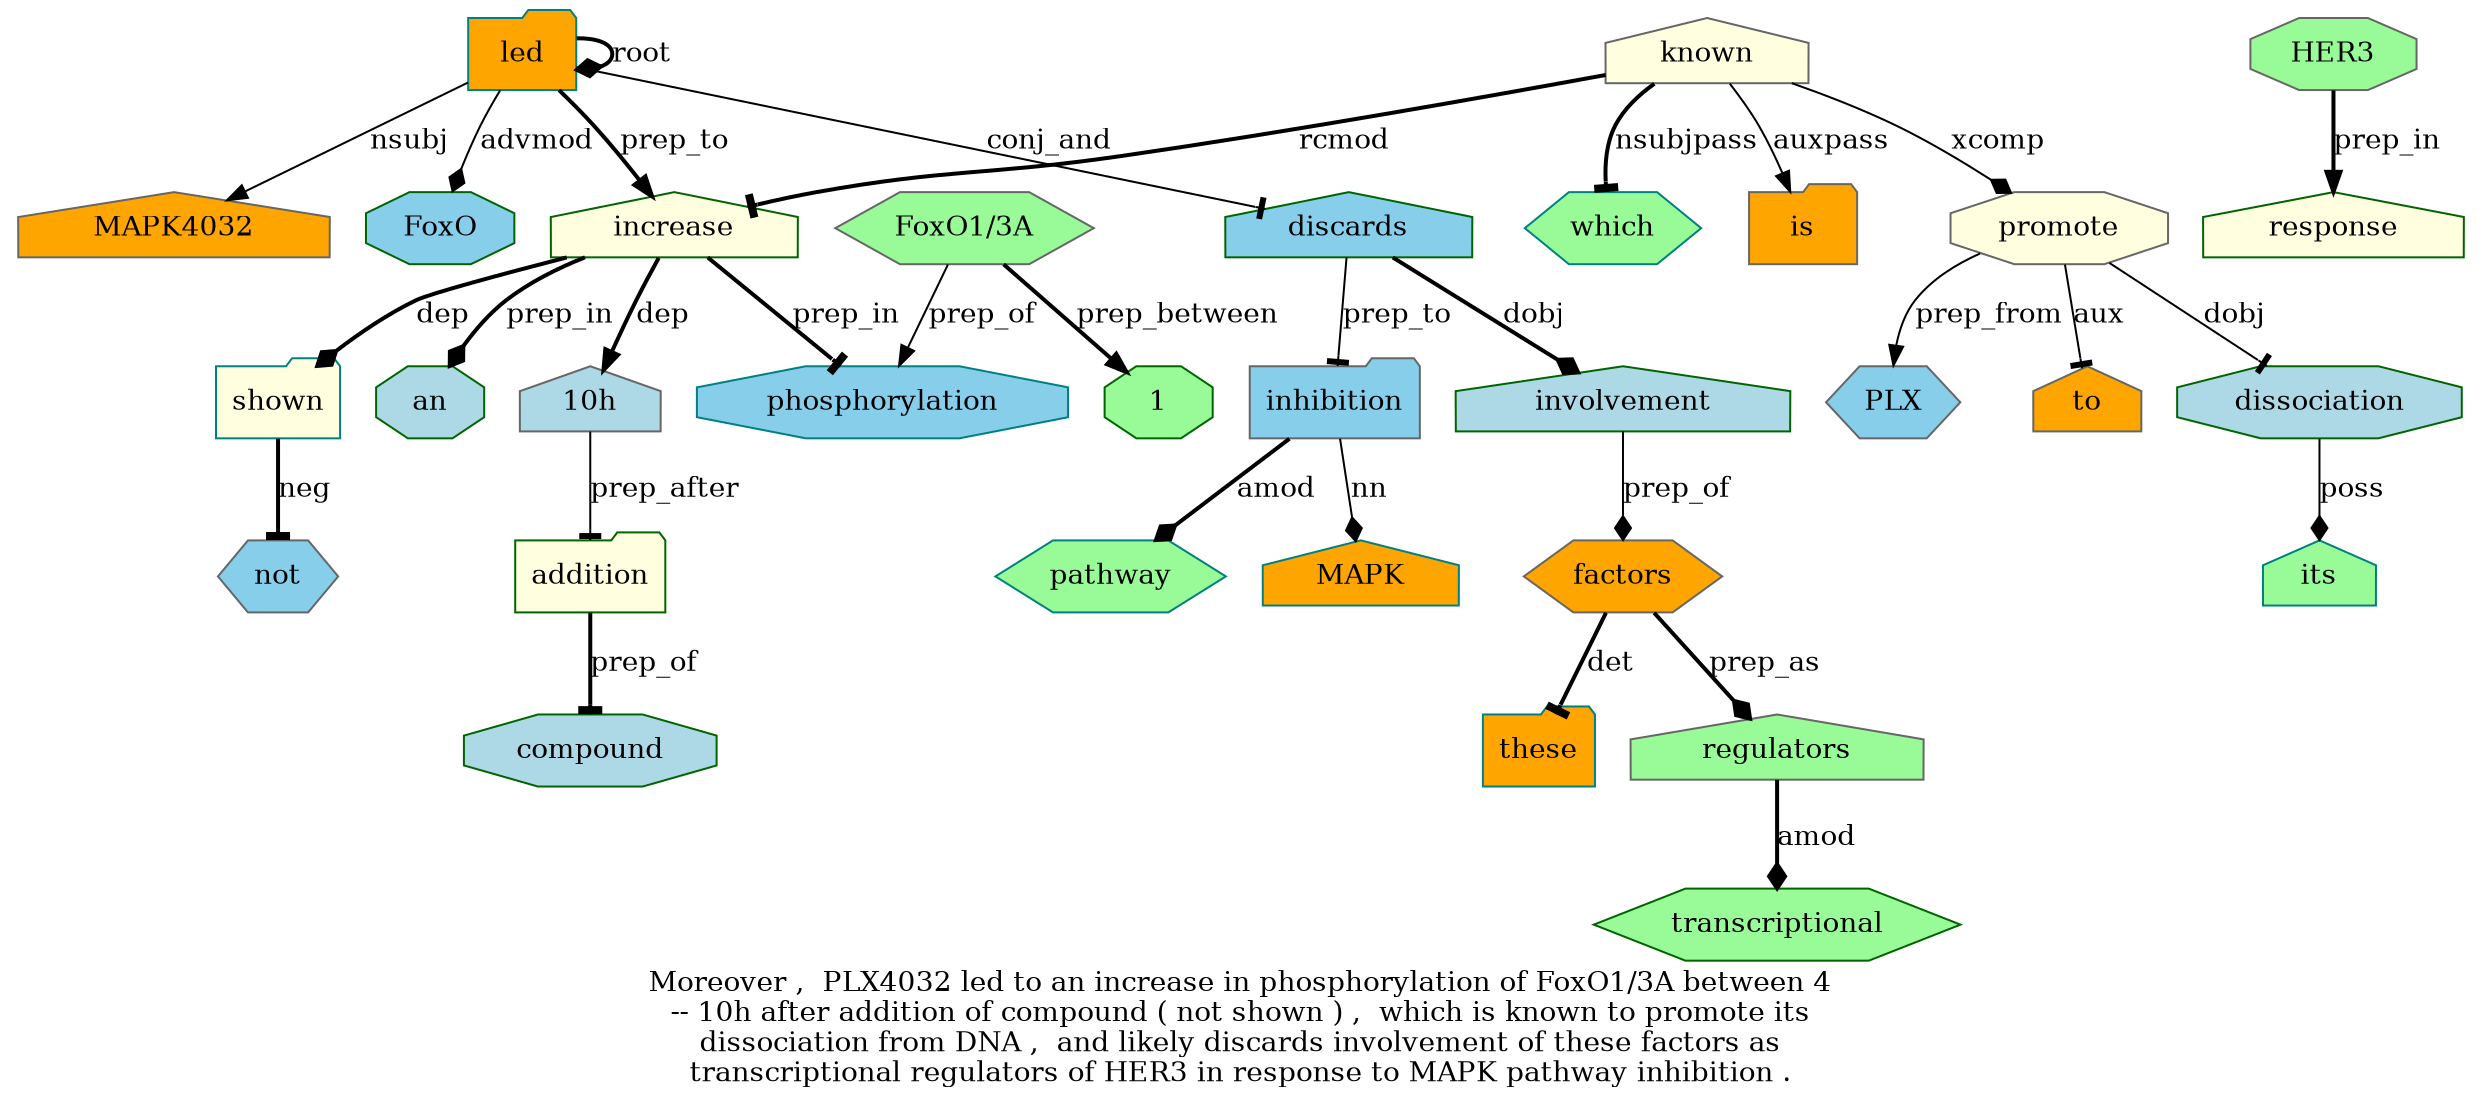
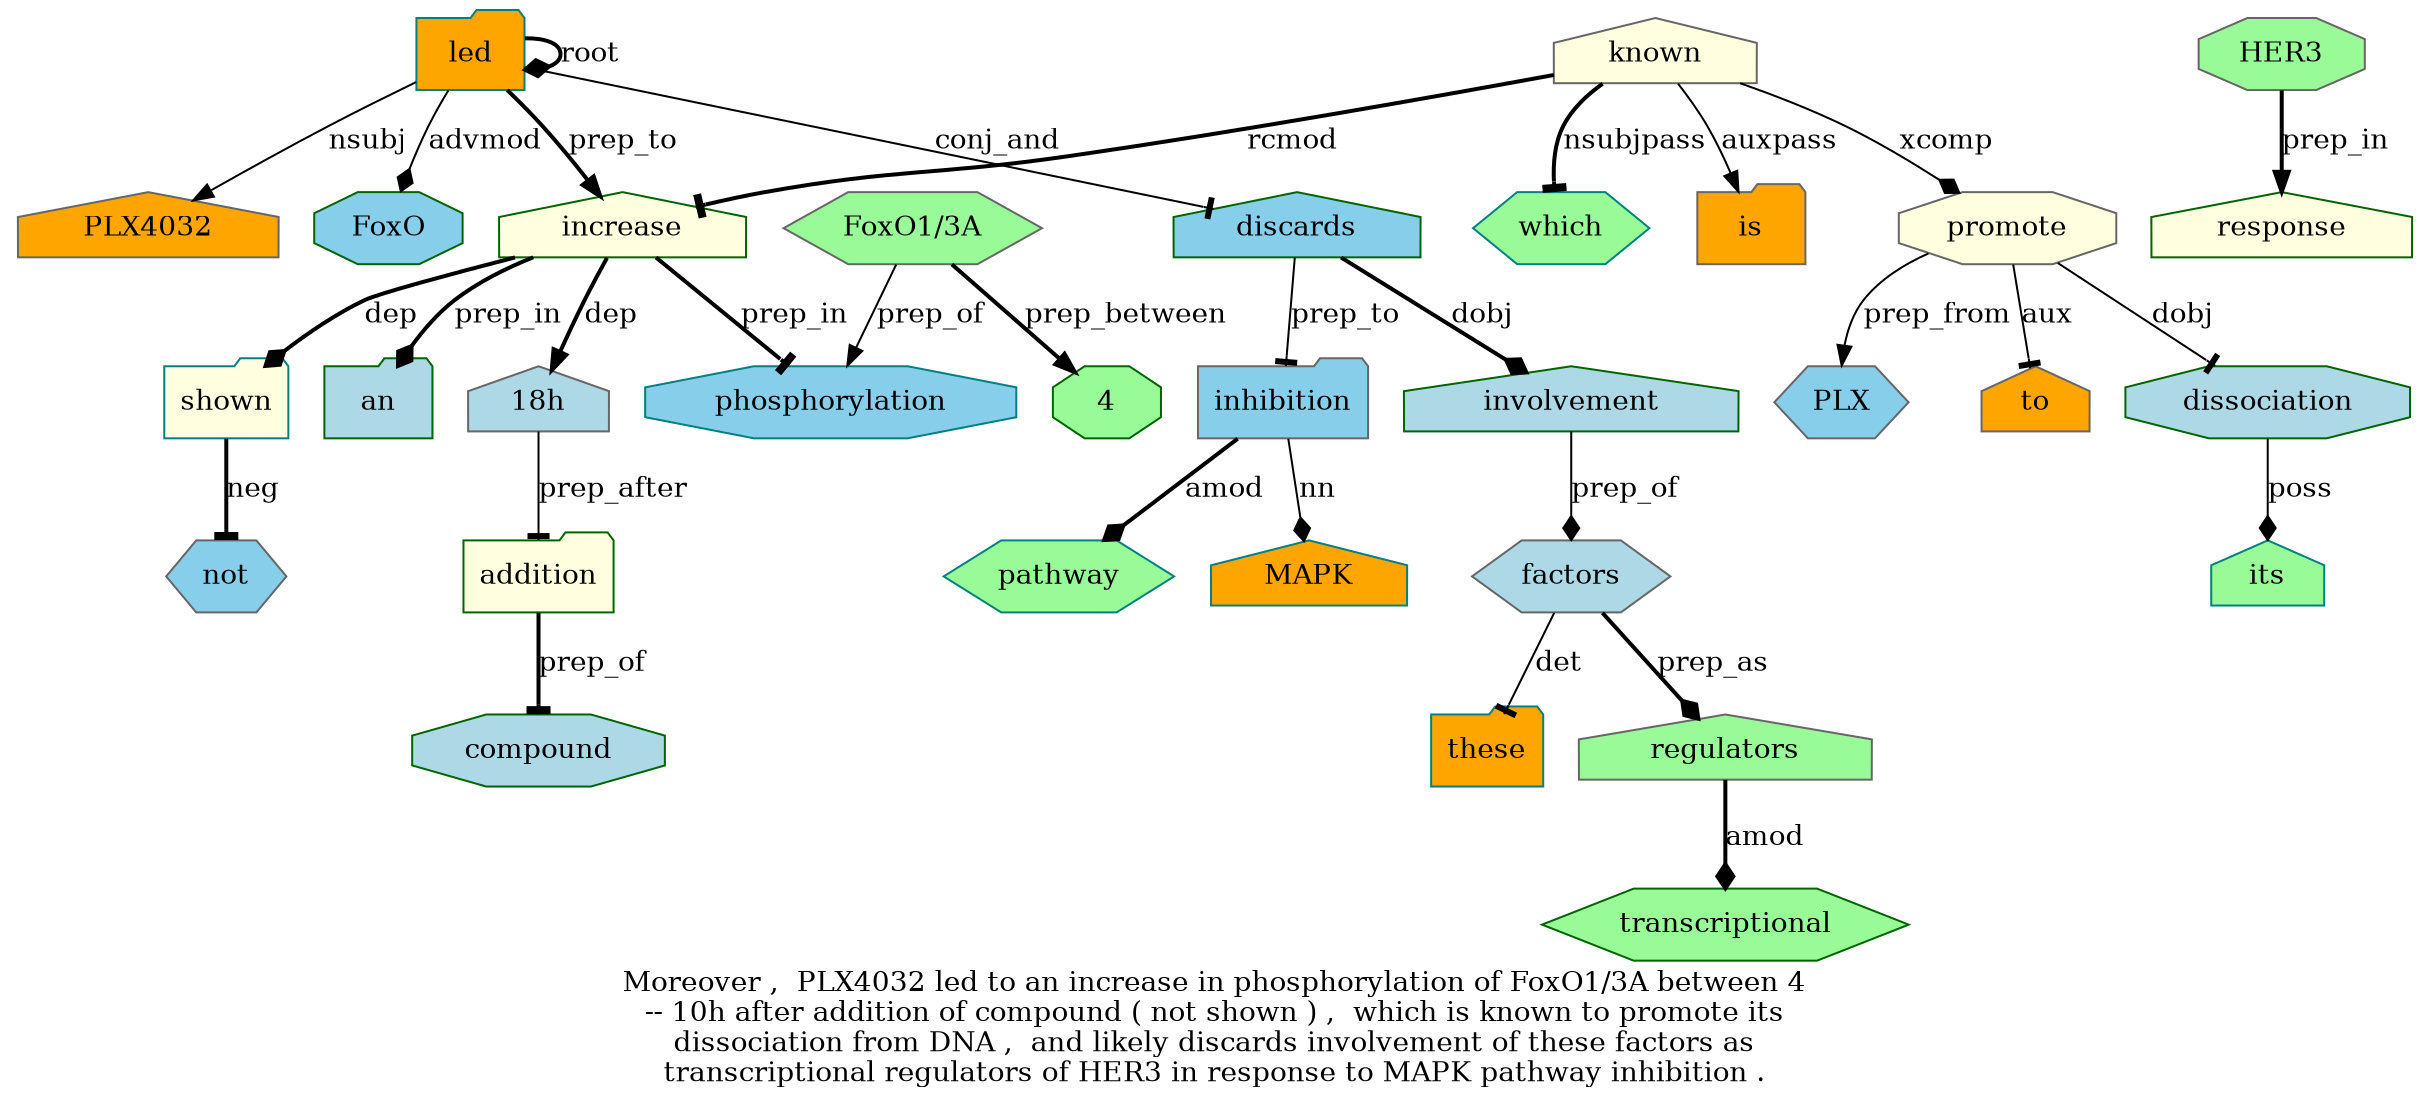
  digraph {
    label="Moreover ,  PLX4032 led to an increase in phosphorylation of FoxO1/3A between 4\n-- 10h after addition of compound ( not shown ) ,  which is known to promote its\ndissociation from DNA ,  and likely discards involvement of these factors as\ntranscriptional regulators of HER3 in response to MAPK pathway inhibition ."
    node [color=gray40 fillcolor=palegreen shape=house style=filled]
    edge [arrowhead=diamond style=bold]
    n1 [color=teal fillcolor=orange label=led shape=folder]
    n2 [color=darkgreen fillcolor=skyblue label=FoxO shape=octagon]
-   n3 [fillcolor=orange label=MAPK4032]
+   n3 [fillcolor=orange label=PLX4032]
    n4 [color=darkgreen fillcolor=lightyellow label=increase]
    n5 [color=darkgreen fillcolor=skyblue label=discards]
-   n6 [color=darkgreen fillcolor=lightblue label=an shape=octagon]
+   n6 [color=darkgreen fillcolor=lightblue label=an shape=folder]
    n7 [color=teal fillcolor=skyblue label=phosphorylation shape=octagon]
-   n8 [fillcolor=lightblue label="10h"]
+   n8 [fillcolor=lightblue label="18h"]
    n9 [color=teal fillcolor=lightyellow label=shown shape=folder]
    n10 [color=darkgreen fillcolor=lightblue label=involvement]
    n11 [fillcolor=skyblue label=inhibition shape=folder]
    n12 [color=darkgreen fillcolor=lightyellow label=addition shape=folder]
    n13 [fillcolor=skyblue label=not shape=hexagon]
    n14 [fillcolor=lightyellow label=known]
    n15 [color=teal label=which shape=hexagon]
    n16 [fillcolor=orange label=is shape=folder]
    n17 [fillcolor=lightyellow label=promote shape=octagon]
    n18 [label="FoxO1/3A" shape=hexagon]
-   n19 [color=darkgreen label=1 shape=octagon]
+   n19 [color=darkgreen label=4 shape=octagon]
    n20 [color=darkgreen fillcolor=lightblue label=compound shape=octagon]
    n21 [fillcolor=orange label=to]
    n22 [color=darkgreen fillcolor=lightblue label=dissociation shape=octagon]
    n23 [fillcolor=skyblue label=PLX shape=hexagon]
    n24 [color=teal label=its]
-   n25 [fillcolor=orange label=factors shape=hexagon]
+   n25 [fillcolor=lightblue label=factors shape=hexagon]
    n26 [color=teal fillcolor=orange label=MAPK]
    n27 [color=teal label=pathway shape=hexagon]
    n28 [color=teal fillcolor=orange label=these shape=folder]
    n29 [label=regulators]
    n30 [color=darkgreen label=transcriptional shape=hexagon]
    n31 [label=HER3 shape=octagon]
    n32 [color=darkgreen fillcolor=lightyellow label=response]
    n1 -> n1 [label=root]
    n1 -> n2 [label=advmod style=solid]
    n1 -> n3 [arrowhead=normal label=nsubj style=solid]
    n1 -> n4 [arrowhead=normal label=prep_to]
    n1 -> n5 [arrowhead=tee label=conj_and style=solid]
    n4 -> n6 [label=prep_in]
    n4 -> n7 [arrowhead=tee label=prep_in]
    n4 -> n8 [arrowhead=normal label=dep]
    n4 -> n9 [label=dep]
    n5 -> n10 [label=dobj]
    n5 -> n11 [arrowhead=tee label=prep_to style=solid]
    n8 -> n12 [arrowhead=tee label=prep_after style=solid]
    n9 -> n13 [arrowhead=tee label=neg]
    n10 -> n25 [label=prep_of style=solid]
    n11 -> n26 [label=nn style=solid]
    n11 -> n27 [label=amod]
    n12 -> n20 [arrowhead=tee label=prep_of]
    n14 -> n4 [arrowhead=tee label=rcmod]
    n14 -> n15 [arrowhead=tee label=nsubjpass]
    n14 -> n16 [arrowhead=normal label=auxpass style=solid]
    n14 -> n17 [label=xcomp style=solid]
    n17 -> n21 [arrowhead=tee label=aux style=solid]
    n17 -> n22 [arrowhead=tee label=dobj style=solid]
    n17 -> n23 [arrowhead=normal label=prep_from style=solid]
    n18 -> n7 [arrowhead=normal label=prep_of style=solid]
    n18 -> n19 [arrowhead=normal label=prep_between]
    n22 -> n24 [label=poss style=solid]
-   n25 -> n28 [arrowhead=tee label=det]
+   n25 -> n28 [arrowhead=tee label=det style=solid]
    n25 -> n29 [label=prep_as]
    n29 -> n30 [label=amod]
    n31 -> n32 [arrowhead=normal label=prep_in]
  }
